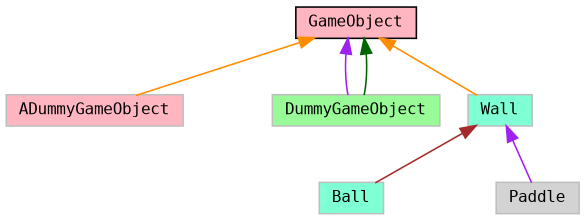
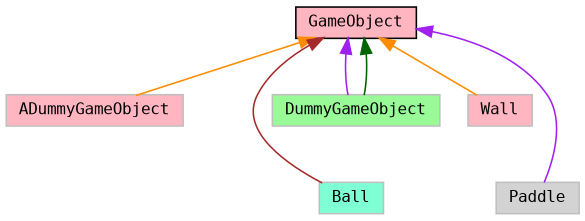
  digraph {
    fontname="DejaVu Sans Mono"
    node [color=grey75 fillcolor=lightpink fontname="DejaVu Sans Mono" fontsize=10 shape=record style=filled]
    edge [color=darkorange dir=back fontname="DejaVu Sans Mono" fontsize=10 labelfontname=Helvetica labelfontsize=10 style=solid]
    n1 [color=black fontcolor=black height=0.2 label=GameObject width=0.4]
    n2 [height=0.2 label=ADummyGameObject width=0.4]
    n3 [fillcolor=aquamarine height=0.2 label=Ball width=0.4]
    n4 [fillcolor=palegreen height=0.2 label=DummyGameObject width=0.4]
    n5 [fillcolor=lightgrey height=0.2 label=Paddle width=0.4]
-   n6 [fillcolor=aquamarine height=0.2 label=Wall width=0.4]
+   n6 [height=0.2 label=Wall width=0.4]
    n1 -> n2
-   n6 -> n3 [color=brown]
+   n1 -> n3 [color=brown]
    n1 -> n4 [color=purple]
    n1 -> n4 [color=darkgreen]
-   n6 -> n5 [color=purple]
+   n1 -> n5 [color=purple]
    n1 -> n6
  }
